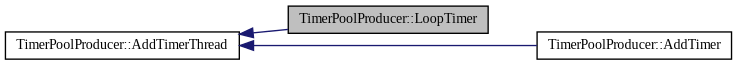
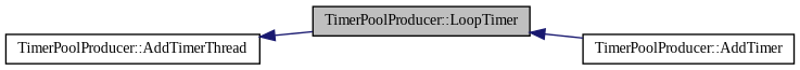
  digraph {
    fontname="Liberation Serif"
    rankdir=LR
    node [color=black fillcolor=white fontname="Liberation Serif" fontsize=10 shape=record style=filled]
    edge [color=midnightblue dir=back fontname="Liberation Serif" fontsize=10 labelfontname=Helvetica labelfontsize=10 style=solid]
    n1 [fillcolor=grey75 fontcolor=black height=0.2 label="TimerPoolProducer::LoopTimer" width=0.4]
    n2 [height=0.2 label="TimerPoolProducer::AddTimer" width=0.4]
    n3 [height=0.2 label="TimerPoolProducer::AddTimerThread" width=0.4]
-   n3 -> n2
+   n1 -> n2
    n3 -> n1
  }
